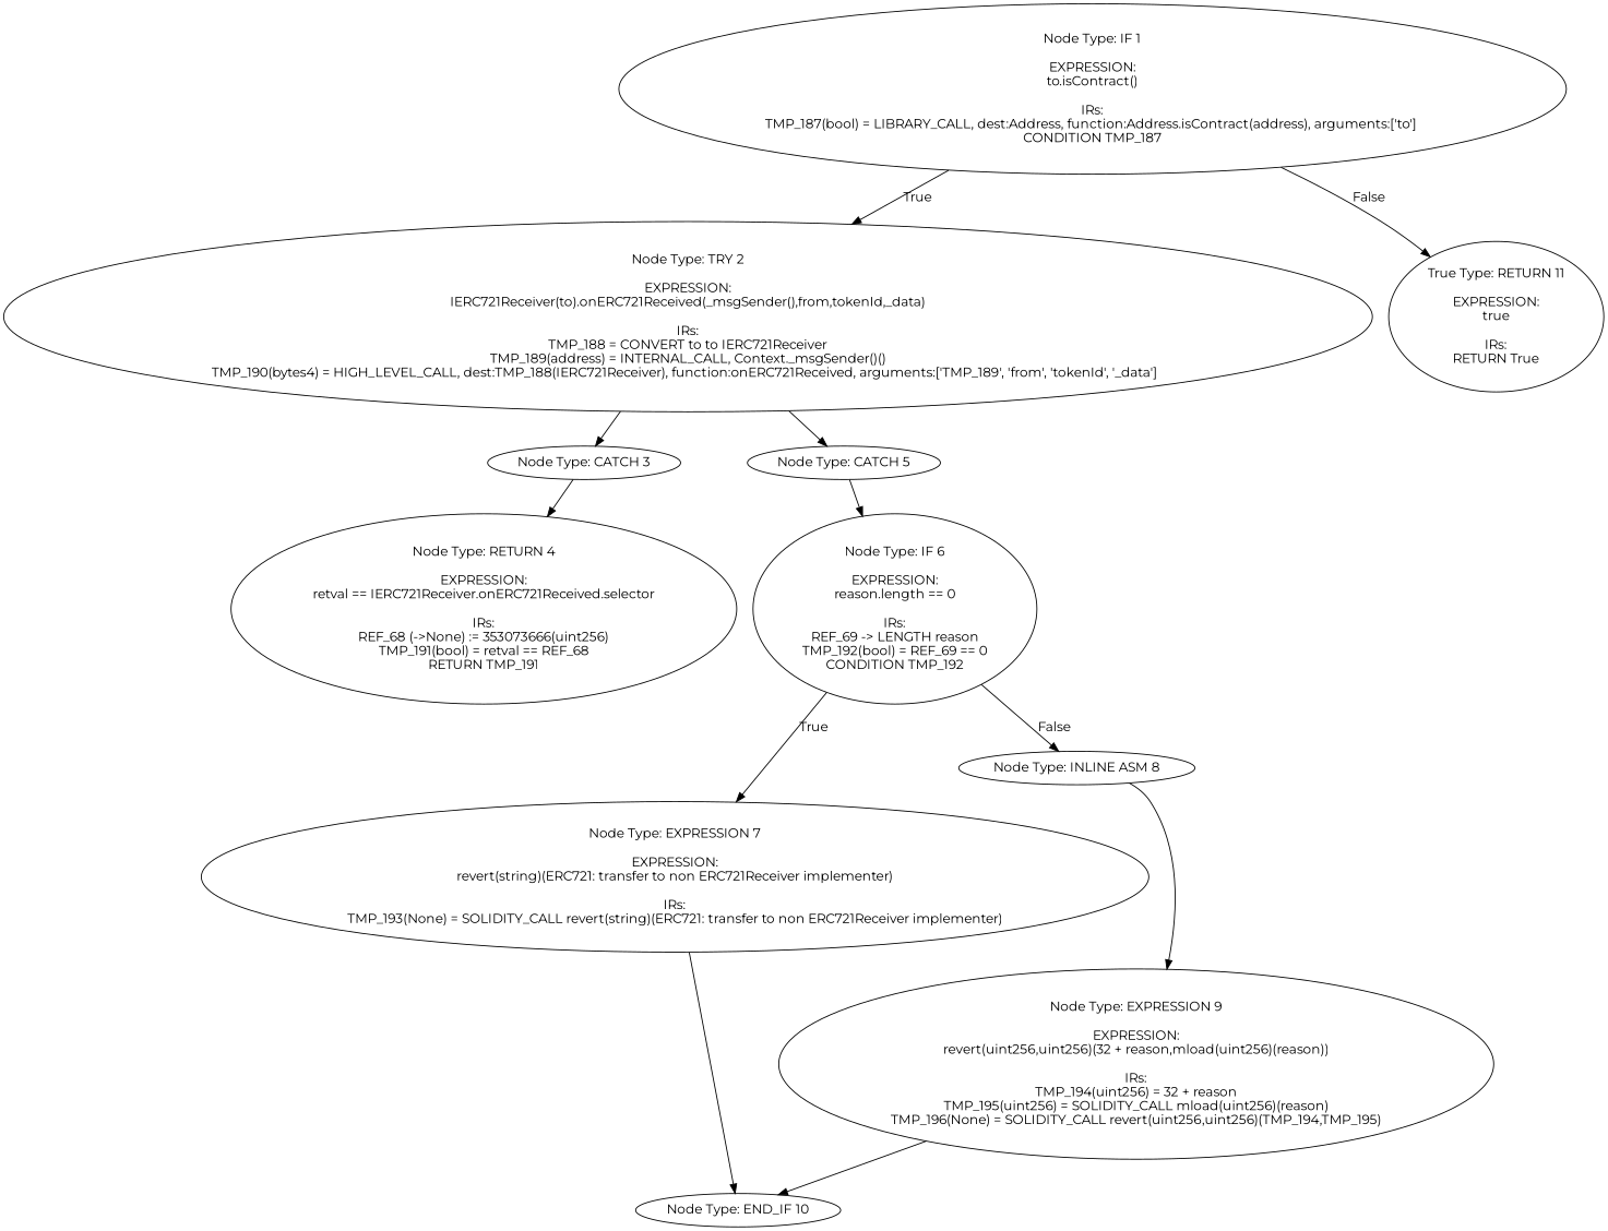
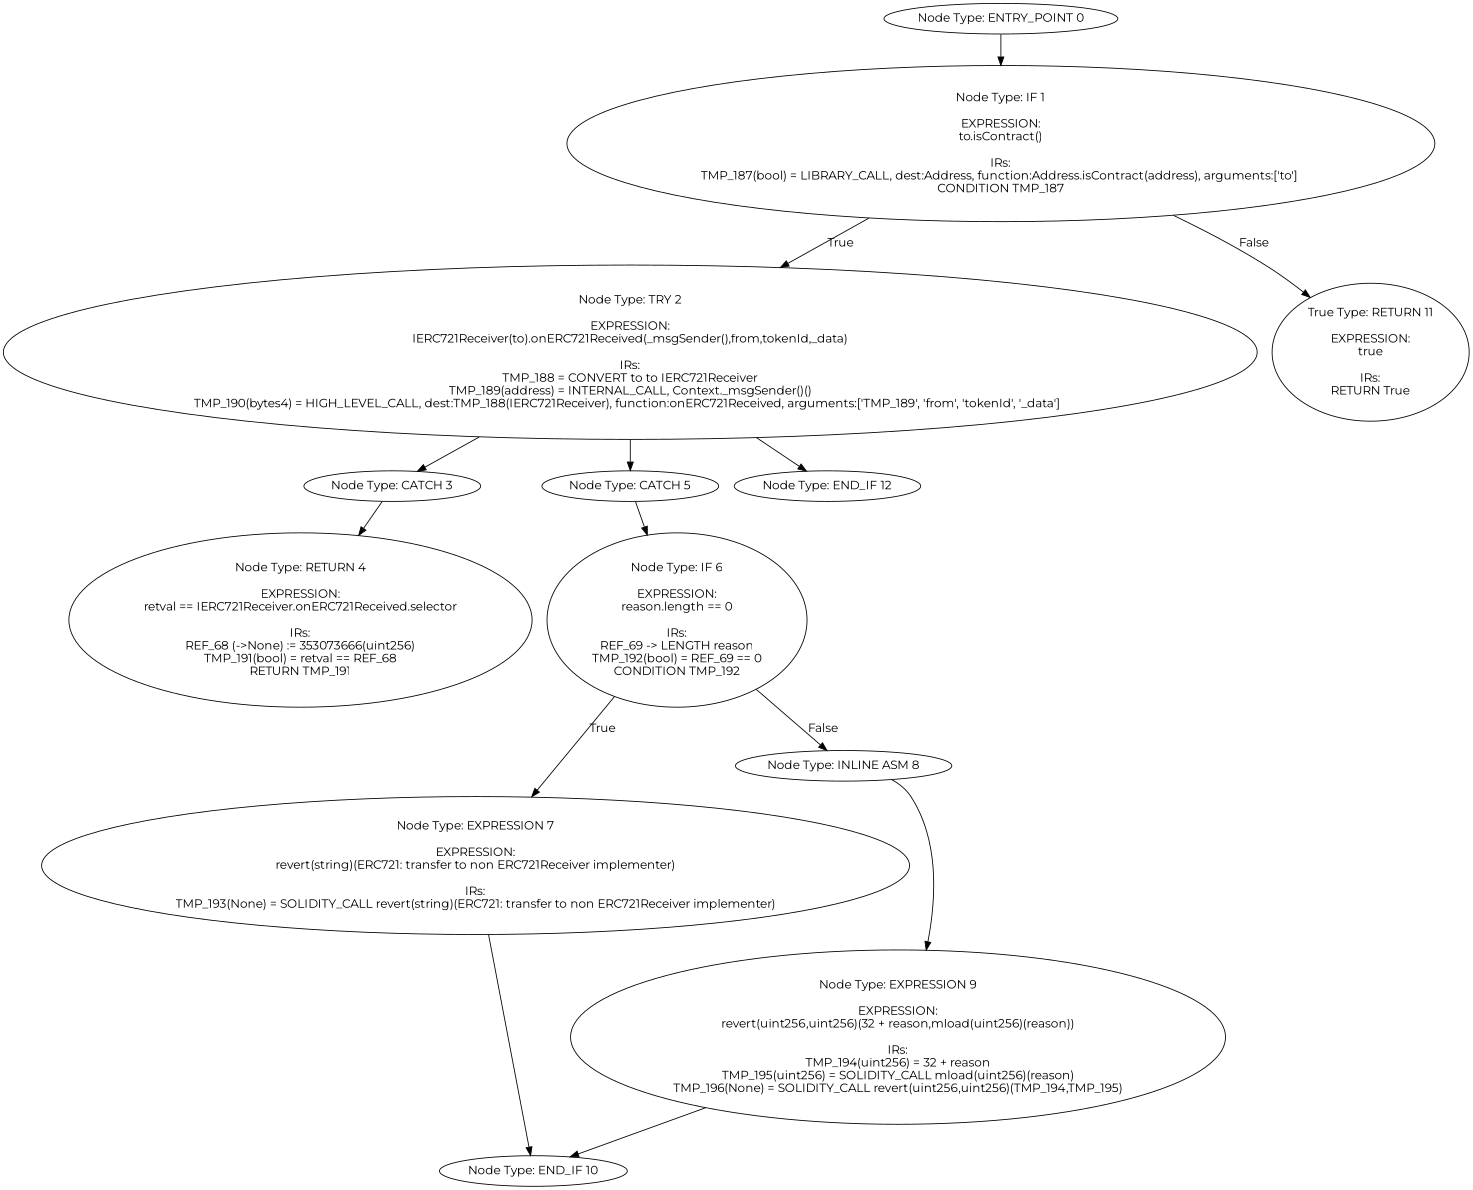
  digraph {
    fontname=Montserrat
    node [fontname=Montserrat]
    edge [fontname=Montserrat]
+   n1 [label="Node Type: ENTRY_POINT 0\n"]
    n2 [label="Node Type: IF 1\n\nEXPRESSION:\nto.isContract()\n\nIRs:\nTMP_187(bool) = LIBRARY_CALL, dest:Address, function:Address.isContract(address), arguments:['to'] \nCONDITION TMP_187"]
    n3 [label="Node Type: TRY 2\n\nEXPRESSION:\nIERC721Receiver(to).onERC721Received(_msgSender(),from,tokenId,_data)\n\nIRs:\nTMP_188 = CONVERT to to IERC721Receiver\nTMP_189(address) = INTERNAL_CALL, Context._msgSender()()\nTMP_190(bytes4) = HIGH_LEVEL_CALL, dest:TMP_188(IERC721Receiver), function:onERC721Received, arguments:['TMP_189', 'from', 'tokenId', '_data']  "]
    n4 [label="True Type: RETURN 11\n\nEXPRESSION:\ntrue\n\nIRs:\nRETURN True"]
    n5 [label="Node Type: CATCH 3\n"]
    n6 [label="Node Type: CATCH 5\n"]
+   n7 [label="Node Type: END_IF 12\n"]
    n8 [label="Node Type: RETURN 4\n\nEXPRESSION:\nretval == IERC721Receiver.onERC721Received.selector\n\nIRs:\nREF_68 (->None) := 353073666(uint256)\nTMP_191(bool) = retval == REF_68\nRETURN TMP_191"]
    n9 [label="Node Type: IF 6\n\nEXPRESSION:\nreason.length == 0\n\nIRs:\nREF_69 -> LENGTH reason\nTMP_192(bool) = REF_69 == 0\nCONDITION TMP_192"]
    n10 [label="Node Type: EXPRESSION 7\n\nEXPRESSION:\nrevert(string)(ERC721: transfer to non ERC721Receiver implementer)\n\nIRs:\nTMP_193(None) = SOLIDITY_CALL revert(string)(ERC721: transfer to non ERC721Receiver implementer)"]
    n11 [label="Node Type: INLINE ASM 8\n"]
    n12 [label="Node Type: END_IF 10\n"]
    n13 [label="Node Type: EXPRESSION 9\n\nEXPRESSION:\nrevert(uint256,uint256)(32 + reason,mload(uint256)(reason))\n\nIRs:\nTMP_194(uint256) = 32 + reason\nTMP_195(uint256) = SOLIDITY_CALL mload(uint256)(reason)\nTMP_196(None) = SOLIDITY_CALL revert(uint256,uint256)(TMP_194,TMP_195)"]
+   n1 -> n2
    n2 -> n3 [label=True]
    n2 -> n4 [label=False]
    n3 -> n5
    n3 -> n6
+   n3 -> n7
    n5 -> n8
    n6 -> n9
    n9 -> n10 [label=True]
    n9 -> n11 [label=False]
    n10 -> n12
    n11 -> n13
    n13 -> n12
  }
